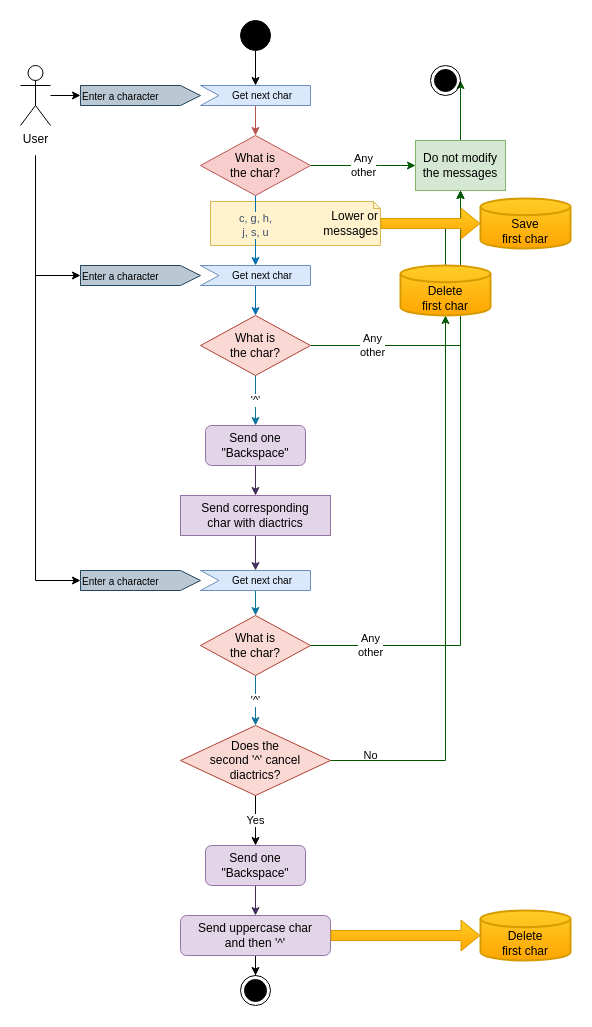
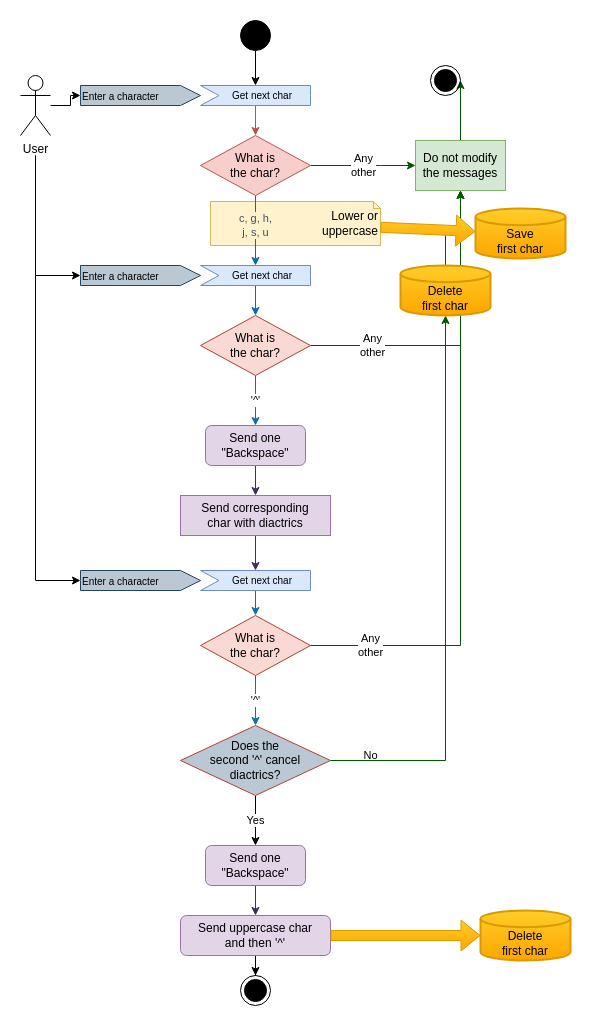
  <mxCell id="0" />
  <mxCell id="1" parent="0" />
- <mxCell id="2" value="Lower or&lt;br&gt;messages" style="shape=note2;boundedLbl=1;whiteSpace=wrap;html=1;size=7;verticalAlign=middle;align=right;spacing=2;fillColor=#fff2cc;strokeColor=#d6b656;" parent="1" vertex="1"><mxGeometry x="210" y="201" width="170" height="44" as="geometry" /></mxCell>
+ <mxCell id="2" value="Lower or&lt;br&gt;uppercase" style="shape=note2;boundedLbl=1;whiteSpace=wrap;html=1;size=7;verticalAlign=middle;align=right;spacing=2;fillColor=#fff2cc;strokeColor=#d6b656;" parent="1" vertex="1"><mxGeometry x="210" y="201" width="170" height="44" as="geometry" /></mxCell>
  <mxCell id="3" value="" style="edgeStyle=orthogonalEdgeStyle;rounded=0;orthogonalLoop=1;jettySize=auto;html=1;fillColor=#f8cecc;strokeColor=#b85450;" parent="1" source="45" target="10" edge="1"><mxGeometry relative="1" as="geometry"><mxPoint x="255" y="135" as="targetPoint" /></mxGeometry></mxCell>
  <mxCell id="4" style="edgeStyle=orthogonalEdgeStyle;rounded=0;orthogonalLoop=1;jettySize=auto;html=1;" parent="1" source="5" target="45" edge="1"><mxGeometry relative="1" as="geometry"><mxPoint x="255" y="65" as="sourcePoint" /></mxGeometry></mxCell>
  <mxCell id="5" value="" style="ellipse;fillColor=strokeColor;html=1;" parent="1" vertex="1"><mxGeometry x="240" y="20" width="30" height="30" as="geometry" /></mxCell>
  <mxCell id="6" style="edgeStyle=orthogonalEdgeStyle;rounded=0;orthogonalLoop=1;jettySize=auto;html=1;" parent="1" target="17" edge="1"><mxGeometry relative="1" as="geometry"><mxPoint x="35" y="155" as="sourcePoint" /><Array as="points"><mxPoint x="35" y="275" /></Array></mxGeometry></mxCell>
- <mxCell id="7" value="User" style="shape=umlActor;verticalLabelPosition=bottom;verticalAlign=top;html=1;outlineConnect=0;" parent="1" vertex="1"><mxGeometry x="20" y="65" width="30" height="60" as="geometry" /></mxCell>
+ <mxCell id="7" value="User" style="shape=umlActor;verticalLabelPosition=bottom;verticalAlign=top;html=1;outlineConnect=0;" parent="1" vertex="1"><mxGeometry x="20" y="75" width="30" height="60" as="geometry" /></mxCell>
  <mxCell id="8" value="c, g, h,&lt;br&gt;j, s, u" style="edgeStyle=orthogonalEdgeStyle;rounded=0;orthogonalLoop=1;jettySize=auto;html=1;labelBackgroundColor=#FFF2CC;fillColor=#1ba1e2;strokeColor=#006EAF;fontColor=#3E526E;" parent="1" source="10" target="20" edge="1"><mxGeometry x="-0.143" relative="1" as="geometry"><mxPoint x="255" y="275" as="targetPoint" /><mxPoint as="offset" /></mxGeometry></mxCell>
  <mxCell id="9" value="Any&lt;br&gt;other" style="edgeStyle=orthogonalEdgeStyle;rounded=0;orthogonalLoop=1;jettySize=auto;html=1;fillColor=#008a00;strokeColor=#005700;" parent="1" source="10" target="13" edge="1"><mxGeometry relative="1" as="geometry"><Array as="points"><mxPoint x="380" y="165" /><mxPoint x="380" y="165" /></Array></mxGeometry></mxCell>
  <mxCell id="10" value="What is&lt;br&gt;the char?" style="rhombus;whiteSpace=wrap;html=1;fillColor=#f8cecc;strokeColor=#b85450;" parent="1" vertex="1"><mxGeometry x="200" y="135" width="110" height="60" as="geometry" /></mxCell>
  <mxCell id="11" style="edgeStyle=orthogonalEdgeStyle;rounded=0;orthogonalLoop=1;jettySize=auto;html=1;fillColor=#1ba1e2;strokeColor=#006EAF;" parent="1" source="20" target="16" edge="1"><mxGeometry relative="1" as="geometry"><mxPoint x="255" y="285" as="sourcePoint" /></mxGeometry></mxCell>
  <mxCell id="12" style="edgeStyle=orthogonalEdgeStyle;rounded=0;orthogonalLoop=1;jettySize=auto;html=1;fillColor=#008a00;strokeColor=#005700;" parent="1" source="13" target="44" edge="1"><mxGeometry relative="1" as="geometry"><mxPoint x="445" y="105" as="targetPoint" /><Array as="points"><mxPoint x="445" y="65" /></Array></mxGeometry></mxCell>
  <mxCell id="13" value="Do not modify the messages" style="whiteSpace=wrap;html=1;fillColor=#d5e8d4;strokeColor=#82b366;" parent="1" vertex="1"><mxGeometry x="415" y="140" width="90" height="50" as="geometry" /></mxCell>
  <mxCell id="14" value="Any&lt;br&gt;other" style="edgeStyle=orthogonalEdgeStyle;rounded=0;orthogonalLoop=1;jettySize=auto;html=1;fillColor=#008a00;strokeColor=#005700;" parent="1" source="16" target="13" edge="1"><mxGeometry x="-0.593" relative="1" as="geometry"><mxPoint as="offset" /></mxGeometry></mxCell>
  <mxCell id="15" value="'^'" style="edgeStyle=orthogonalEdgeStyle;rounded=0;orthogonalLoop=1;jettySize=auto;html=1;fillColor=#b1ddf0;strokeColor=#10739e;" parent="1" source="16" target="24" edge="1"><mxGeometry relative="1" as="geometry"><Array as="points"><mxPoint x="255" y="405" /><mxPoint x="255" y="405" /></Array></mxGeometry></mxCell>
  <mxCell id="16" value="What is&lt;br&gt;the char?" style="rhombus;whiteSpace=wrap;html=1;fillColor=#fad9d5;strokeColor=#ae4132;" parent="1" vertex="1"><mxGeometry x="200" y="315" width="110" height="60" as="geometry" /></mxCell>
  <mxCell id="17" value="&lt;font style=&quot;font-size: 10px;&quot;&gt;Enter a character&lt;/font&gt;" style="html=1;shape=mxgraph.infographic.ribbonSimple;notch1=0;notch2=20;align=left;verticalAlign=middle;fontSize=14;fontStyle=0;fillColor=#bac8d3;whiteSpace=wrap;strokeColor=#23445d;" parent="1" vertex="1"><mxGeometry x="80" y="265" width="120" height="20" as="geometry" /></mxCell>
  <mxCell id="18" value="&lt;font style=&quot;font-size: 10px;&quot;&gt;Enter a character&lt;/font&gt;" style="html=1;shape=mxgraph.infographic.ribbonSimple;notch1=0;notch2=20;align=left;verticalAlign=middle;fontSize=14;fontStyle=0;fillColor=#bac8d3;whiteSpace=wrap;strokeColor=#23445d;" parent="1" vertex="1"><mxGeometry x="80" y="85" width="120" height="20" as="geometry" /></mxCell>
  <mxCell id="19" style="edgeStyle=orthogonalEdgeStyle;rounded=0;orthogonalLoop=1;jettySize=auto;html=1;" parent="1" source="7" target="18" edge="1"><mxGeometry relative="1" as="geometry" /></mxCell>
  <mxCell id="20" value="Get next char" style="html=1;shape=mxgraph.infographic.ribbonSimple;notch1=18.43;notch2=0;align=center;verticalAlign=middle;fontSize=10;fontStyle=0;fillColor=#dae8fc;flipH=0;spacingRight=0;spacingLeft=14;whiteSpace=wrap;strokeColor=#6c8ebf;" parent="1" vertex="1"><mxGeometry x="200" y="265" width="110" height="20" as="geometry" /></mxCell>
  <mxCell id="21" style="edgeStyle=orthogonalEdgeStyle;rounded=0;orthogonalLoop=1;jettySize=auto;html=1;fillColor=#b1ddf0;strokeColor=#10739e;" parent="1" source="22" target="30" edge="1"><mxGeometry relative="1" as="geometry" /></mxCell>
  <mxCell id="22" value="Get next char" style="html=1;shape=mxgraph.infographic.ribbonSimple;notch1=18.43;notch2=0;align=center;verticalAlign=middle;fontSize=10;fontStyle=0;fillColor=#dae8fc;flipH=0;spacingRight=0;spacingLeft=14;whiteSpace=wrap;strokeColor=#6c8ebf;" parent="1" vertex="1"><mxGeometry x="200" y="570" width="110" height="20" as="geometry" /></mxCell>
  <mxCell id="23" style="edgeStyle=orthogonalEdgeStyle;rounded=0;orthogonalLoop=1;jettySize=auto;html=1;fillColor=#76608a;strokeColor=#432D57;" parent="1" source="24" target="26" edge="1"><mxGeometry relative="1" as="geometry" /></mxCell>
  <mxCell id="24" value="Send one&lt;br&gt;&quot;Backspace&quot;" style="rounded=1;whiteSpace=wrap;html=1;fillColor=#e1d5e7;strokeColor=#9673a6;" parent="1" vertex="1"><mxGeometry x="205" y="425" width="100" height="40" as="geometry" /></mxCell>
  <mxCell id="25" style="edgeStyle=orthogonalEdgeStyle;rounded=0;orthogonalLoop=1;jettySize=auto;html=1;fillColor=#76608a;strokeColor=#432D57;" parent="1" source="26" target="22" edge="1"><mxGeometry relative="1" as="geometry" /></mxCell>
  <mxCell id="26" value="Send corresponding&lt;br&gt;char with&amp;nbsp;diactrics" style="whiteSpace=wrap;html=1;fillColor=#e1d5e7;strokeColor=#9673a6;rounded=0;" parent="1" vertex="1"><mxGeometry x="180" y="495" width="150" height="40" as="geometry" /></mxCell>
  <mxCell id="27" value="&lt;font style=&quot;font-size: 10px;&quot;&gt;Enter a character&lt;/font&gt;" style="html=1;shape=mxgraph.infographic.ribbonSimple;notch1=0;notch2=20;align=left;verticalAlign=middle;fontSize=14;fontStyle=0;fillColor=#bac8d3;whiteSpace=wrap;strokeColor=#23445d;" parent="1" vertex="1"><mxGeometry x="80" y="570" width="120" height="20" as="geometry" /></mxCell>
  <mxCell id="28" style="edgeStyle=orthogonalEdgeStyle;rounded=0;orthogonalLoop=1;jettySize=auto;html=1;" parent="1" target="27" edge="1"><mxGeometry relative="1" as="geometry"><mxPoint x="35" y="155" as="sourcePoint" /><mxPoint x="80" y="275" as="targetPoint" /><Array as="points"><mxPoint x="35" y="580" /></Array></mxGeometry></mxCell>
  <mxCell id="29" value="'^'" style="edgeStyle=orthogonalEdgeStyle;rounded=0;orthogonalLoop=1;jettySize=auto;html=1;fillColor=#b1ddf0;strokeColor=#10739e;" parent="1" source="30" target="34" edge="1"><mxGeometry relative="1" as="geometry"><mxPoint x="255.029" y="725" as="targetPoint" /><Array as="points" /></mxGeometry></mxCell>
  <mxCell id="30" value="What is&lt;br&gt;the char?" style="rhombus;whiteSpace=wrap;html=1;fillColor=#fad9d5;strokeColor=#ae4132;" parent="1" vertex="1"><mxGeometry x="200" y="615" width="110" height="60" as="geometry" /></mxCell>
  <mxCell id="31" value="Any&lt;br&gt;other" style="edgeStyle=orthogonalEdgeStyle;rounded=0;orthogonalLoop=1;jettySize=auto;html=1;fillColor=#008a00;strokeColor=#005700;" parent="1" source="30" target="13" edge="1"><mxGeometry x="-0.802" relative="1" as="geometry"><mxPoint x="320" y="355" as="sourcePoint" /><mxPoint x="455" y="185" as="targetPoint" /><mxPoint as="offset" /></mxGeometry></mxCell>
  <mxCell id="32" value="No" style="edgeStyle=orthogonalEdgeStyle;rounded=0;orthogonalLoop=1;jettySize=auto;html=1;fillColor=#008a00;strokeColor=#005700;" parent="1" source="47" target="13" edge="1"><mxGeometry x="-1" y="496" relative="1" as="geometry"><mxPoint x="421" y="490" as="offset" /></mxGeometry></mxCell>
  <mxCell id="33" value="Yes" style="edgeStyle=orthogonalEdgeStyle;rounded=0;orthogonalLoop=1;jettySize=auto;html=1;" parent="1" source="34" target="36" edge="1"><mxGeometry relative="1" as="geometry" /></mxCell>
- <mxCell id="34" value="Does the&lt;br&gt;second '^'&amp;nbsp;cancel&lt;br&gt;diactrics?" style="rhombus;whiteSpace=wrap;html=1;fillColor=#fad9d5;strokeColor=#ae4132;" parent="1" vertex="1"><mxGeometry x="180" y="725" width="150" height="70" as="geometry" /></mxCell>
+ <mxCell id="34" value="Does the&lt;br&gt;second '^'&amp;nbsp;cancel&lt;br&gt;diactrics?" style="rhombus;whiteSpace=wrap;html=1;fillColor=#bac8d3;strokeColor=#ae4132;" parent="1" vertex="1"><mxGeometry x="180" y="725" width="150" height="70" as="geometry" /></mxCell>
  <mxCell id="35" style="edgeStyle=orthogonalEdgeStyle;rounded=0;orthogonalLoop=1;jettySize=auto;html=1;fillColor=#76608a;strokeColor=#432D57;" parent="1" source="36" target="38" edge="1"><mxGeometry relative="1" as="geometry" /></mxCell>
  <mxCell id="36" value="Send one&lt;br&gt;&quot;Backspace&quot;" style="rounded=1;whiteSpace=wrap;html=1;fillColor=#e1d5e7;strokeColor=#9673a6;" parent="1" vertex="1"><mxGeometry x="205" y="845" width="100" height="40" as="geometry" /></mxCell>
  <mxCell id="37" style="edgeStyle=orthogonalEdgeStyle;rounded=0;orthogonalLoop=1;jettySize=auto;html=1;" parent="1" source="38" target="43" edge="1"><mxGeometry relative="1" as="geometry" /></mxCell>
  <mxCell id="38" value="Send uppercase char&lt;br&gt;and then '^'" style="rounded=1;whiteSpace=wrap;html=1;fillColor=#e1d5e7;strokeColor=#9673a6;" parent="1" vertex="1"><mxGeometry x="180" y="915" width="150" height="40" as="geometry" /></mxCell>
- <mxCell id="39" value="Save&lt;br&gt;first char" style="strokeWidth=2;html=1;shape=mxgraph.flowchart.database;whiteSpace=wrap;verticalAlign=bottom;fillColor=#ffcd28;gradientColor=#ffa500;strokeColor=#d79b00;" parent="1" vertex="1"><mxGeometry x="480" y="198" width="90" height="50" as="geometry" /></mxCell>
+ <mxCell id="39" value="Save&lt;br&gt;first char" style="strokeWidth=2;html=1;shape=mxgraph.flowchart.database;whiteSpace=wrap;verticalAlign=bottom;fillColor=#ffcd28;gradientColor=#ffa500;strokeColor=#d79b00;" parent="1" vertex="1"><mxGeometry x="475" y="208" width="90" height="50" as="geometry" /></mxCell>
  <mxCell id="40" value="" style="shape=flexArrow;endArrow=classic;html=1;rounded=0;fillColor=#ffcd28;gradientColor=#ffa500;strokeColor=#d79b00;" parent="1" source="2" target="39" edge="1"><mxGeometry width="50" height="50" relative="1" as="geometry"><mxPoint x="290" y="305" as="sourcePoint" /><mxPoint x="340" y="255" as="targetPoint" /></mxGeometry></mxCell>
  <mxCell id="41" value="" style="shape=flexArrow;endArrow=classic;html=1;rounded=0;fillColor=#ffcd28;gradientColor=#ffa500;strokeColor=#d79b00;" parent="1" source="38" target="42" edge="1"><mxGeometry width="50" height="50" relative="1" as="geometry"><mxPoint x="330" y="935" as="sourcePoint" /><mxPoint x="290" y="967" as="targetPoint" /></mxGeometry></mxCell>
  <mxCell id="42" value="Delete&lt;br&gt;first char" style="strokeWidth=2;html=1;shape=mxgraph.flowchart.database;whiteSpace=wrap;verticalAlign=bottom;fillColor=#ffcd28;gradientColor=#ffa500;strokeColor=#d79b00;" parent="1" vertex="1"><mxGeometry x="480" y="910" width="90" height="50" as="geometry" /></mxCell>
  <mxCell id="43" value="" style="ellipse;html=1;shape=endState;fillColor=strokeColor;" parent="1" vertex="1"><mxGeometry x="240" y="975" width="30" height="30" as="geometry" /></mxCell>
  <mxCell id="44" value="" style="ellipse;html=1;shape=endState;fillColor=strokeColor;" parent="1" vertex="1"><mxGeometry x="430" y="65" width="30" height="30" as="geometry" /></mxCell>
  <mxCell id="45" value="Get next char" style="html=1;shape=mxgraph.infographic.ribbonSimple;notch1=18.43;notch2=0;align=center;verticalAlign=middle;fontSize=10;fontStyle=0;fillColor=#dae8fc;flipH=0;spacingRight=0;spacingLeft=14;whiteSpace=wrap;strokeColor=#6c8ebf;" parent="1" vertex="1"><mxGeometry x="200" y="85" width="110" height="20" as="geometry" /></mxCell>
  <mxCell id="46" value="" style="edgeStyle=orthogonalEdgeStyle;rounded=0;orthogonalLoop=1;jettySize=auto;html=1;fillColor=#008a00;strokeColor=#005700;" edge="1" parent="1" source="34" target="47"><mxGeometry x="-0.887" relative="1" as="geometry"><mxPoint as="offset" /><mxPoint x="330" y="760" as="sourcePoint" /><mxPoint x="445" y="185" as="targetPoint" /></mxGeometry></mxCell>
  <mxCell id="47" value="Delete&lt;br&gt;first char" style="strokeWidth=2;html=1;shape=mxgraph.flowchart.database;whiteSpace=wrap;verticalAlign=bottom;fillColor=#ffcd28;gradientColor=#ffa500;strokeColor=#d79b00;" vertex="1" parent="1"><mxGeometry x="400" y="265" width="90" height="50" as="geometry" /></mxCell>
